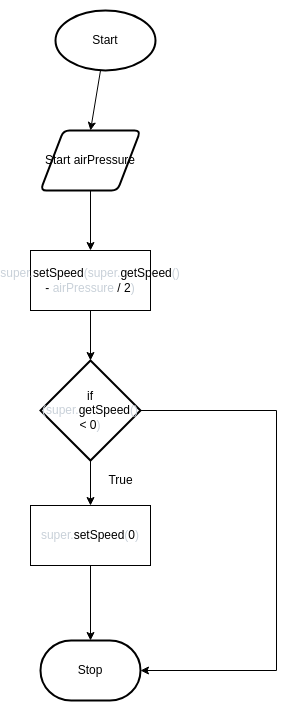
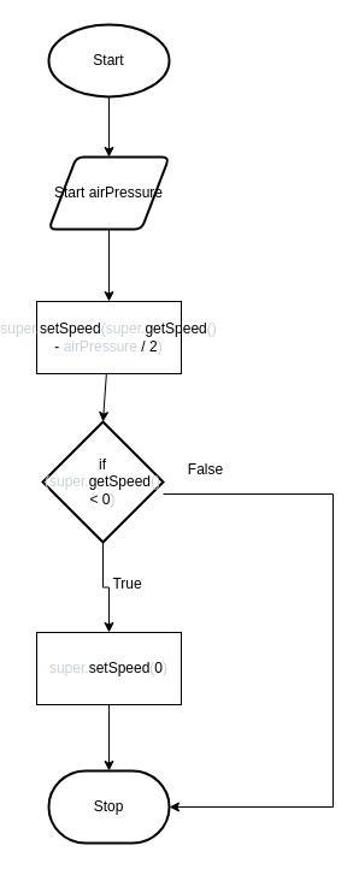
  <mxCell id="0" />
  <mxCell id="1" parent="0" />
  <mxCell id="2" style="edgeStyle=none;html=1;entryX=0.5;entryY=0;entryDx=0;entryDy=0;" edge="1" parent="1" source="3" target="5"><mxGeometry relative="1" as="geometry" /></mxCell>
- <mxCell id="3" value="Start" style="strokeWidth=2;html=1;shape=mxgraph.flowchart.start_1;whiteSpace=wrap;" vertex="1" parent="1"><mxGeometry x="45" y="10" width="100" height="60" as="geometry" /></mxCell>
+ <mxCell id="3" value="Start" style="strokeWidth=2;html=1;shape=mxgraph.flowchart.start_1;whiteSpace=wrap;" vertex="1" parent="1"><mxGeometry x="30" y="20" width="100" height="60" as="geometry" /></mxCell>
  <mxCell id="4" style="edgeStyle=none;html=1;entryX=0.5;entryY=0;entryDx=0;entryDy=0;" edge="1" parent="1" source="5" target="7"><mxGeometry relative="1" as="geometry" /></mxCell>
  <mxCell id="5" value="Start airPressure" style="shape=parallelogram;html=1;strokeWidth=2;perimeter=parallelogramPerimeter;whiteSpace=wrap;rounded=1;arcSize=12;size=0.23;" vertex="1" parent="1"><mxGeometry x="30" y="130" width="100" height="60" as="geometry" /></mxCell>
  <mxCell id="6" style="edgeStyle=none;html=1;entryX=0.5;entryY=0;entryDx=0;entryDy=0;entryPerimeter=0;" edge="1" parent="1" source="7" target="10"><mxGeometry relative="1" as="geometry" /></mxCell>
  <mxCell id="7" value="&lt;span class=&quot;pl-smi&quot; style=&quot;box-sizing: border-box ; color: rgb(201 , 209 , 217)&quot;&gt;super&lt;/span&gt;&lt;span class=&quot;pl-kos&quot; style=&quot;box-sizing: border-box ; color: rgb(201 , 209 , 217)&quot;&gt;.&lt;/span&gt;&lt;span class=&quot;pl-en&quot; style=&quot;box-sizing: border-box&quot;&gt;setSpeed&lt;/span&gt;&lt;span class=&quot;pl-kos&quot; style=&quot;box-sizing: border-box ; color: rgb(201 , 209 , 217)&quot;&gt;(&lt;/span&gt;&lt;span class=&quot;pl-smi&quot; style=&quot;box-sizing: border-box ; color: rgb(201 , 209 , 217)&quot;&gt;super&lt;/span&gt;&lt;span class=&quot;pl-kos&quot; style=&quot;box-sizing: border-box ; color: rgb(201 , 209 , 217)&quot;&gt;.&lt;/span&gt;&lt;span class=&quot;pl-en&quot; style=&quot;box-sizing: border-box&quot;&gt;getSpeed&lt;/span&gt;&lt;span class=&quot;pl-kos&quot; style=&quot;box-sizing: border-box ; color: rgb(201 , 209 , 217)&quot;&gt;(&lt;/span&gt;&lt;span class=&quot;pl-kos&quot; style=&quot;box-sizing: border-box ; color: rgb(201 , 209 , 217)&quot;&gt;)&lt;/span&gt;&lt;span style=&quot;color: rgb(201 , 209 , 217)&quot;&gt; &lt;/span&gt;&lt;span class=&quot;pl-c1&quot; style=&quot;box-sizing: border-box&quot;&gt;-&lt;/span&gt;&lt;span style=&quot;color: rgb(201 , 209 , 217)&quot;&gt; &lt;/span&gt;&lt;span class=&quot;pl-s1&quot; style=&quot;box-sizing: border-box ; color: rgb(201 , 209 , 217)&quot;&gt;airPressure&lt;/span&gt;&lt;span style=&quot;color: rgb(201 , 209 , 217)&quot;&gt; &lt;/span&gt;&lt;span class=&quot;pl-c1&quot; style=&quot;box-sizing: border-box&quot;&gt;/&lt;/span&gt;&lt;span style=&quot;color: rgb(201 , 209 , 217)&quot;&gt; &lt;/span&gt;&lt;span class=&quot;pl-c1&quot; style=&quot;box-sizing: border-box&quot;&gt;2&lt;/span&gt;&lt;span class=&quot;pl-kos&quot; style=&quot;box-sizing: border-box ; color: rgb(201 , 209 , 217)&quot;&gt;)&lt;/span&gt;" style="rounded=0;whiteSpace=wrap;html=1;" vertex="1" parent="1"><mxGeometry x="20" y="250" width="120" height="60" as="geometry" /></mxCell>
  <mxCell id="8" style="edgeStyle=orthogonalEdgeStyle;html=1;entryX=0.5;entryY=0;entryDx=0;entryDy=0;rounded=0;" edge="1" parent="1" source="10" target="12"><mxGeometry relative="1" as="geometry" /></mxCell>
  <mxCell id="9" style="edgeStyle=orthogonalEdgeStyle;rounded=0;html=1;entryX=1;entryY=0.5;entryDx=0;entryDy=0;entryPerimeter=0;" edge="1" parent="1" source="10" target="13"><mxGeometry relative="1" as="geometry"><Array as="points"><mxPoint x="266" y="410" /><mxPoint x="266" y="670" /></Array></mxGeometry></mxCell>
- <mxCell id="10" value="&lt;span class=&quot;pl-k&quot; style=&quot;box-sizing: border-box ; font-family: , , &amp;#34;sf mono&amp;#34; , &amp;#34;menlo&amp;#34; , &amp;#34;consolas&amp;#34; , &amp;#34;liberation mono&amp;#34; , monospace&quot;&gt;if&lt;/span&gt;&lt;span style=&quot;color: rgb(201 , 209 , 217) ; font-family: , , &amp;#34;sf mono&amp;#34; , &amp;#34;menlo&amp;#34; , &amp;#34;consolas&amp;#34; , &amp;#34;liberation mono&amp;#34; , monospace&quot;&gt; &lt;/span&gt;&lt;span class=&quot;pl-kos&quot; style=&quot;box-sizing: border-box ; color: rgb(201 , 209 , 217) ; font-family: , , &amp;#34;sf mono&amp;#34; , &amp;#34;menlo&amp;#34; , &amp;#34;consolas&amp;#34; , &amp;#34;liberation mono&amp;#34; , monospace&quot;&gt;(&lt;/span&gt;&lt;span class=&quot;pl-smi&quot; style=&quot;box-sizing: border-box ; color: rgb(201 , 209 , 217) ; font-family: , , &amp;#34;sf mono&amp;#34; , &amp;#34;menlo&amp;#34; , &amp;#34;consolas&amp;#34; , &amp;#34;liberation mono&amp;#34; , monospace&quot;&gt;super&lt;/span&gt;&lt;span class=&quot;pl-kos&quot; style=&quot;box-sizing: border-box ; color: rgb(201 , 209 , 217) ; font-family: , , &amp;#34;sf mono&amp;#34; , &amp;#34;menlo&amp;#34; , &amp;#34;consolas&amp;#34; , &amp;#34;liberation mono&amp;#34; , monospace&quot;&gt;.&lt;/span&gt;&lt;span class=&quot;pl-en&quot; style=&quot;box-sizing: border-box ; font-family: , , &amp;#34;sf mono&amp;#34; , &amp;#34;menlo&amp;#34; , &amp;#34;consolas&amp;#34; , &amp;#34;liberation mono&amp;#34; , monospace&quot;&gt;getSpeed&lt;/span&gt;&lt;span class=&quot;pl-kos&quot; style=&quot;box-sizing: border-box ; color: rgb(201 , 209 , 217) ; font-family: , , &amp;#34;sf mono&amp;#34; , &amp;#34;menlo&amp;#34; , &amp;#34;consolas&amp;#34; , &amp;#34;liberation mono&amp;#34; , monospace&quot;&gt;(&lt;/span&gt;&lt;span class=&quot;pl-kos&quot; style=&quot;box-sizing: border-box ; color: rgb(201 , 209 , 217) ; font-family: , , &amp;#34;sf mono&amp;#34; , &amp;#34;menlo&amp;#34; , &amp;#34;consolas&amp;#34; , &amp;#34;liberation mono&amp;#34; , monospace&quot;&gt;)&lt;/span&gt;&lt;span style=&quot;color: rgb(201 , 209 , 217) ; font-family: , , &amp;#34;sf mono&amp;#34; , &amp;#34;menlo&amp;#34; , &amp;#34;consolas&amp;#34; , &amp;#34;liberation mono&amp;#34; , monospace&quot;&gt; &lt;/span&gt;&lt;span class=&quot;pl-c1&quot; style=&quot;box-sizing: border-box ; font-family: , , &amp;#34;sf mono&amp;#34; , &amp;#34;menlo&amp;#34; , &amp;#34;consolas&amp;#34; , &amp;#34;liberation mono&amp;#34; , monospace&quot;&gt;&amp;lt;&lt;/span&gt;&lt;span style=&quot;color: rgb(201 , 209 , 217) ; font-family: , , &amp;#34;sf mono&amp;#34; , &amp;#34;menlo&amp;#34; , &amp;#34;consolas&amp;#34; , &amp;#34;liberation mono&amp;#34; , monospace&quot;&gt; &lt;/span&gt;&lt;span class=&quot;pl-c1&quot; style=&quot;box-sizing: border-box ; font-family: , , &amp;#34;sf mono&amp;#34; , &amp;#34;menlo&amp;#34; , &amp;#34;consolas&amp;#34; , &amp;#34;liberation mono&amp;#34; , monospace&quot;&gt;0&lt;/span&gt;&lt;span class=&quot;pl-kos&quot; style=&quot;box-sizing: border-box ; color: rgb(201 , 209 , 217) ; font-family: , , &amp;#34;sf mono&amp;#34; , &amp;#34;menlo&amp;#34; , &amp;#34;consolas&amp;#34; , &amp;#34;liberation mono&amp;#34; , monospace&quot;&gt;)&lt;/span&gt;" style="strokeWidth=2;html=1;shape=mxgraph.flowchart.decision;whiteSpace=wrap;labelBackgroundColor=none;" vertex="1" parent="1"><mxGeometry x="30" y="360" width="100" height="100" as="geometry" /></mxCell>
+ <mxCell id="10" value="&lt;span class=&quot;pl-k&quot; style=&quot;box-sizing: border-box ; font-family: , , &amp;#34;sf mono&amp;#34; , &amp;#34;menlo&amp;#34; , &amp;#34;consolas&amp;#34; , &amp;#34;liberation mono&amp;#34; , monospace&quot;&gt;if&lt;/span&gt;&lt;span style=&quot;color: rgb(201 , 209 , 217) ; font-family: , , &amp;#34;sf mono&amp;#34; , &amp;#34;menlo&amp;#34; , &amp;#34;consolas&amp;#34; , &amp;#34;liberation mono&amp;#34; , monospace&quot;&gt; &lt;/span&gt;&lt;span class=&quot;pl-kos&quot; style=&quot;box-sizing: border-box ; color: rgb(201 , 209 , 217) ; font-family: , , &amp;#34;sf mono&amp;#34; , &amp;#34;menlo&amp;#34; , &amp;#34;consolas&amp;#34; , &amp;#34;liberation mono&amp;#34; , monospace&quot;&gt;(&lt;/span&gt;&lt;span class=&quot;pl-smi&quot; style=&quot;box-sizing: border-box ; color: rgb(201 , 209 , 217) ; font-family: , , &amp;#34;sf mono&amp;#34; , &amp;#34;menlo&amp;#34; , &amp;#34;consolas&amp;#34; , &amp;#34;liberation mono&amp;#34; , monospace&quot;&gt;super&lt;/span&gt;&lt;span class=&quot;pl-kos&quot; style=&quot;box-sizing: border-box ; color: rgb(201 , 209 , 217) ; font-family: , , &amp;#34;sf mono&amp;#34; , &amp;#34;menlo&amp;#34; , &amp;#34;consolas&amp;#34; , &amp;#34;liberation mono&amp;#34; , monospace&quot;&gt;.&lt;/span&gt;&lt;span class=&quot;pl-en&quot; style=&quot;box-sizing: border-box ; font-family: , , &amp;#34;sf mono&amp;#34; , &amp;#34;menlo&amp;#34; , &amp;#34;consolas&amp;#34; , &amp;#34;liberation mono&amp;#34; , monospace&quot;&gt;getSpeed&lt;/span&gt;&lt;span class=&quot;pl-kos&quot; style=&quot;box-sizing: border-box ; color: rgb(201 , 209 , 217) ; font-family: , , &amp;#34;sf mono&amp;#34; , &amp;#34;menlo&amp;#34; , &amp;#34;consolas&amp;#34; , &amp;#34;liberation mono&amp;#34; , monospace&quot;&gt;(&lt;/span&gt;&lt;span class=&quot;pl-kos&quot; style=&quot;box-sizing: border-box ; color: rgb(201 , 209 , 217) ; font-family: , , &amp;#34;sf mono&amp;#34; , &amp;#34;menlo&amp;#34; , &amp;#34;consolas&amp;#34; , &amp;#34;liberation mono&amp;#34; , monospace&quot;&gt;)&lt;/span&gt;&lt;span style=&quot;color: rgb(201 , 209 , 217) ; font-family: , , &amp;#34;sf mono&amp;#34; , &amp;#34;menlo&amp;#34; , &amp;#34;consolas&amp;#34; , &amp;#34;liberation mono&amp;#34; , monospace&quot;&gt; &lt;/span&gt;&lt;span class=&quot;pl-c1&quot; style=&quot;box-sizing: border-box ; font-family: , , &amp;#34;sf mono&amp;#34; , &amp;#34;menlo&amp;#34; , &amp;#34;consolas&amp;#34; , &amp;#34;liberation mono&amp;#34; , monospace&quot;&gt;&amp;lt;&lt;/span&gt;&lt;span style=&quot;color: rgb(201 , 209 , 217) ; font-family: , , &amp;#34;sf mono&amp;#34; , &amp;#34;menlo&amp;#34; , &amp;#34;consolas&amp;#34; , &amp;#34;liberation mono&amp;#34; , monospace&quot;&gt; &lt;/span&gt;&lt;span class=&quot;pl-c1&quot; style=&quot;box-sizing: border-box ; font-family: , , &amp;#34;sf mono&amp;#34; , &amp;#34;menlo&amp;#34; , &amp;#34;consolas&amp;#34; , &amp;#34;liberation mono&amp;#34; , monospace&quot;&gt;0&lt;/span&gt;&lt;span class=&quot;pl-kos&quot; style=&quot;box-sizing: border-box ; color: rgb(201 , 209 , 217) ; font-family: , , &amp;#34;sf mono&amp;#34; , &amp;#34;menlo&amp;#34; , &amp;#34;consolas&amp;#34; , &amp;#34;liberation mono&amp;#34; , monospace&quot;&gt;)&lt;/span&gt;" style="strokeWidth=2;html=1;shape=mxgraph.flowchart.decision;whiteSpace=wrap;labelBackgroundColor=none;" vertex="1" parent="1"><mxGeometry x="25" y="350" width="100" height="100" as="geometry" /></mxCell>
  <mxCell id="11" style="edgeStyle=none;html=1;entryX=0.5;entryY=0;entryDx=0;entryDy=0;entryPerimeter=0;" edge="1" parent="1" source="12" target="13"><mxGeometry relative="1" as="geometry" /></mxCell>
- <mxCell id="12" value="&lt;span class=&quot;pl-smi&quot; style=&quot;box-sizing: border-box ; color: rgb(201 , 209 , 217)&quot;&gt;super&lt;/span&gt;&lt;span class=&quot;pl-kos&quot; style=&quot;box-sizing: border-box ; color: rgb(201 , 209 , 217)&quot;&gt;.&lt;/span&gt;&lt;span class=&quot;pl-en&quot; style=&quot;box-sizing: border-box&quot;&gt;setSpeed&lt;/span&gt;&lt;span class=&quot;pl-kos&quot; style=&quot;box-sizing: border-box ; color: rgb(201 , 209 , 217)&quot;&gt;(&lt;/span&gt;&lt;span class=&quot;pl-c1&quot; style=&quot;box-sizing: border-box&quot;&gt;0&lt;/span&gt;&lt;span class=&quot;pl-kos&quot; style=&quot;box-sizing: border-box ; color: rgb(201 , 209 , 217)&quot;&gt;)&lt;/span&gt;" style="rounded=0;whiteSpace=wrap;html=1;labelBackgroundColor=none;" vertex="1" parent="1"><mxGeometry x="20" y="505" width="120" height="60" as="geometry" /></mxCell>
+ <mxCell id="12" value="&lt;span class=&quot;pl-smi&quot; style=&quot;box-sizing: border-box ; color: rgb(201 , 209 , 217)&quot;&gt;super&lt;/span&gt;&lt;span class=&quot;pl-kos&quot; style=&quot;box-sizing: border-box ; color: rgb(201 , 209 , 217)&quot;&gt;.&lt;/span&gt;&lt;span class=&quot;pl-en&quot; style=&quot;box-sizing: border-box&quot;&gt;setSpeed&lt;/span&gt;&lt;span class=&quot;pl-kos&quot; style=&quot;box-sizing: border-box ; color: rgb(201 , 209 , 217)&quot;&gt;(&lt;/span&gt;&lt;span class=&quot;pl-c1&quot; style=&quot;box-sizing: border-box&quot;&gt;0&lt;/span&gt;&lt;span class=&quot;pl-kos&quot; style=&quot;box-sizing: border-box ; color: rgb(201 , 209 , 217)&quot;&gt;)&lt;/span&gt;" style="rounded=0;whiteSpace=wrap;html=1;labelBackgroundColor=none;" vertex="1" parent="1"><mxGeometry x="20" y="525" width="120" height="60" as="geometry" /></mxCell>
  <mxCell id="13" value="Stop" style="strokeWidth=2;html=1;shape=mxgraph.flowchart.terminator;whiteSpace=wrap;labelBackgroundColor=none;" vertex="1" parent="1"><mxGeometry x="30" y="640" width="100" height="60" as="geometry" /></mxCell>
- <mxCell id="14" value="True" style="text;html=1;align=center;verticalAlign=middle;resizable=0;points=[];autosize=1;strokeColor=none;fillColor=none;" vertex="1" parent="1"><mxGeometry x="90" y="470" width="40" height="20" as="geometry" /></mxCell>
+ <mxCell id="14" value="True" style="text;html=1;align=center;verticalAlign=middle;resizable=0;points=[];autosize=1;strokeColor=none;fillColor=none;" vertex="1" parent="1"><mxGeometry x="75" y="475" width="40" height="20" as="geometry" /></mxCell>
+ <mxCell id="15" value="False" style="text;html=1;align=center;verticalAlign=middle;resizable=0;points=[];autosize=1;strokeColor=none;fillColor=none;" vertex="1" parent="1"><mxGeometry x="140" y="380" width="40" height="20" as="geometry" /></mxCell>
